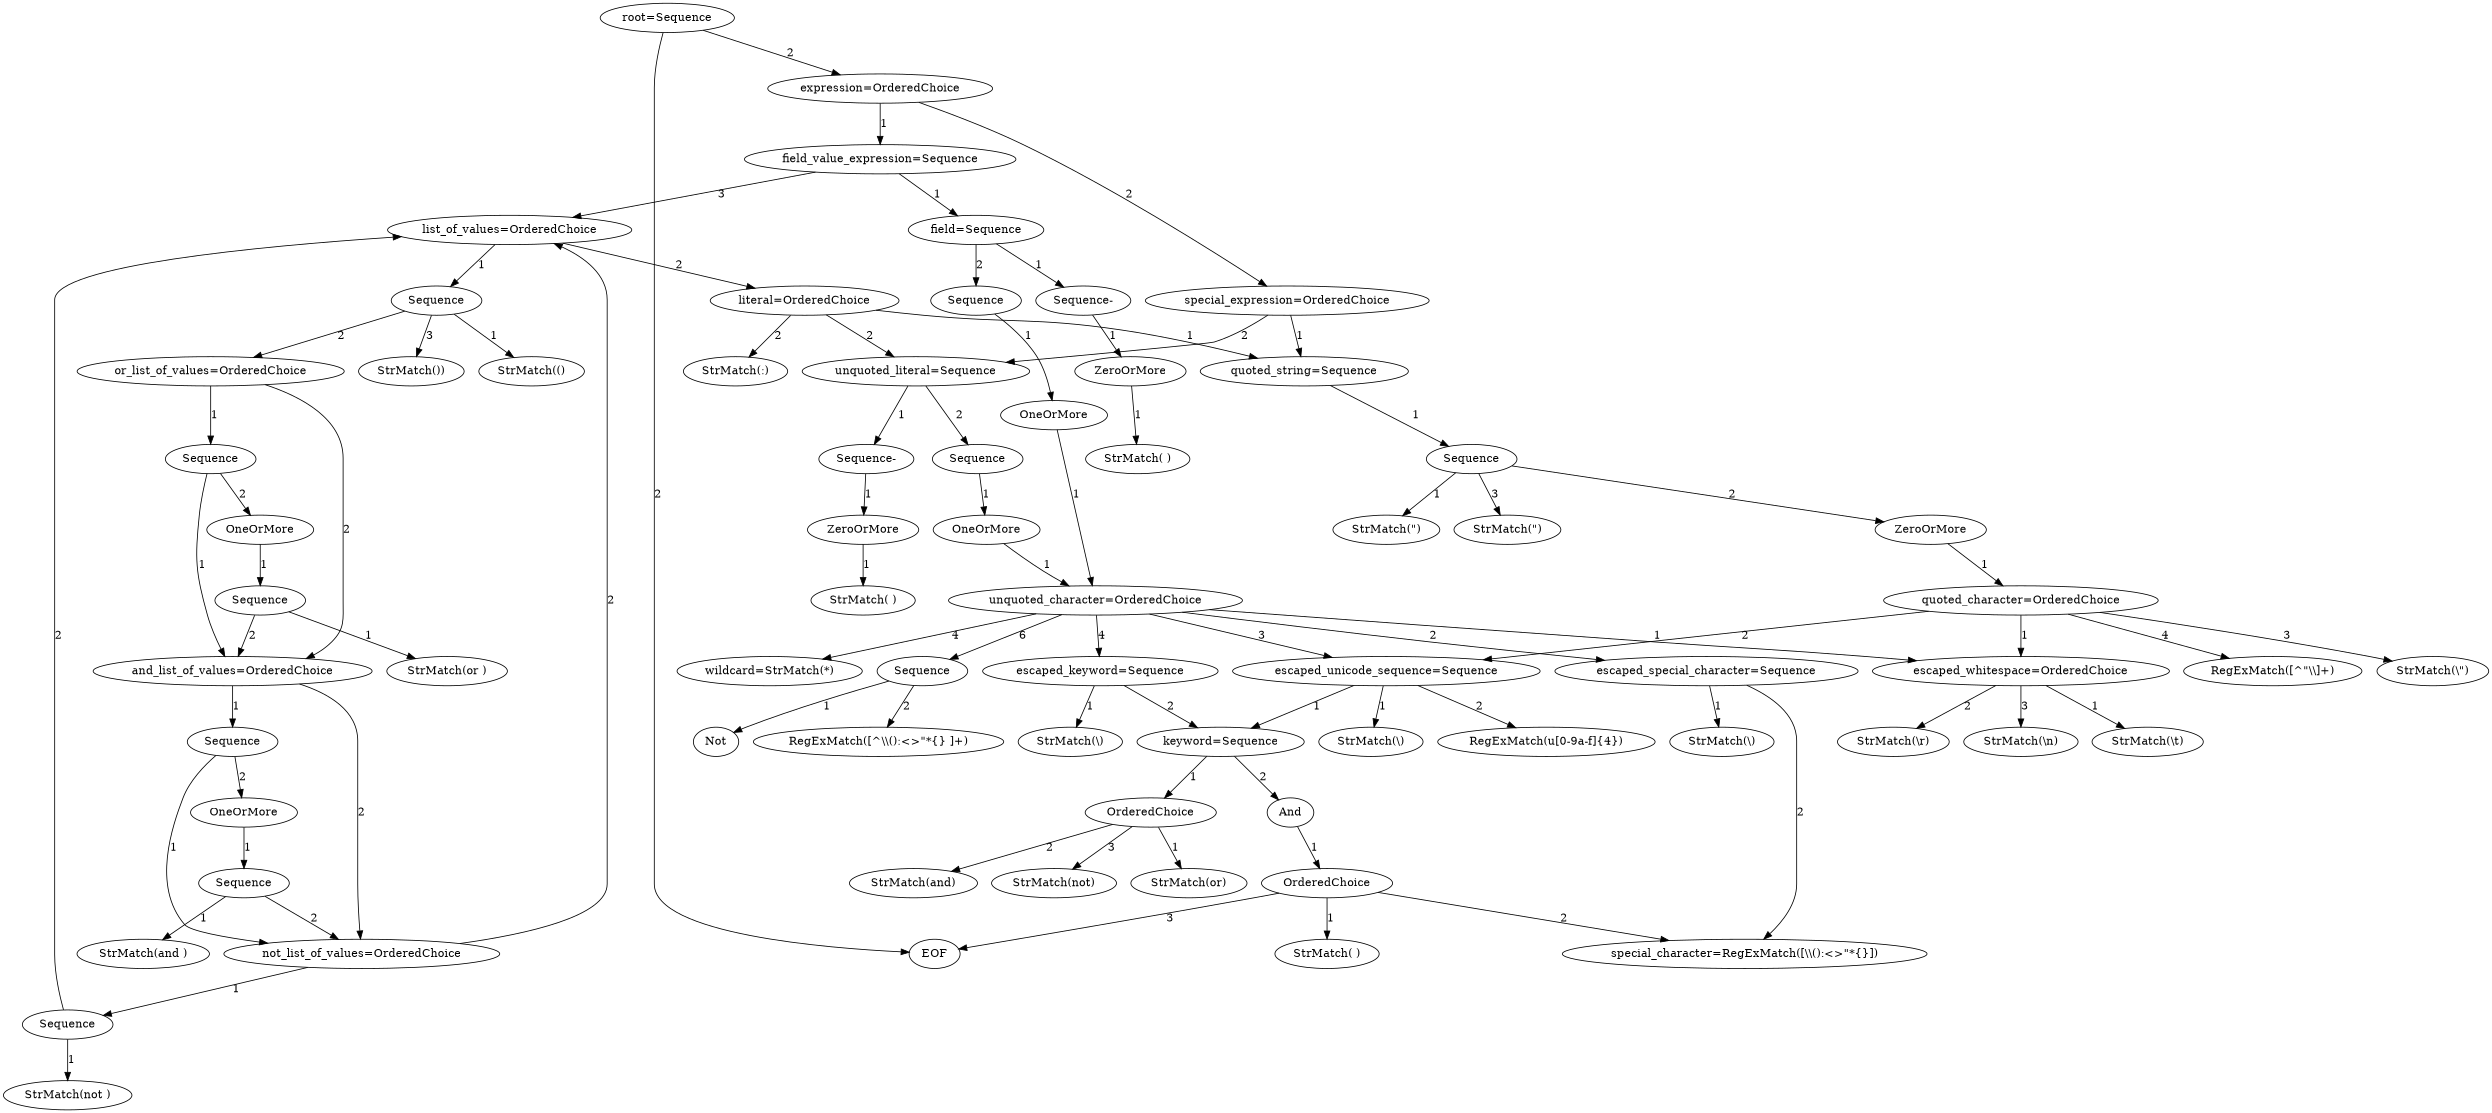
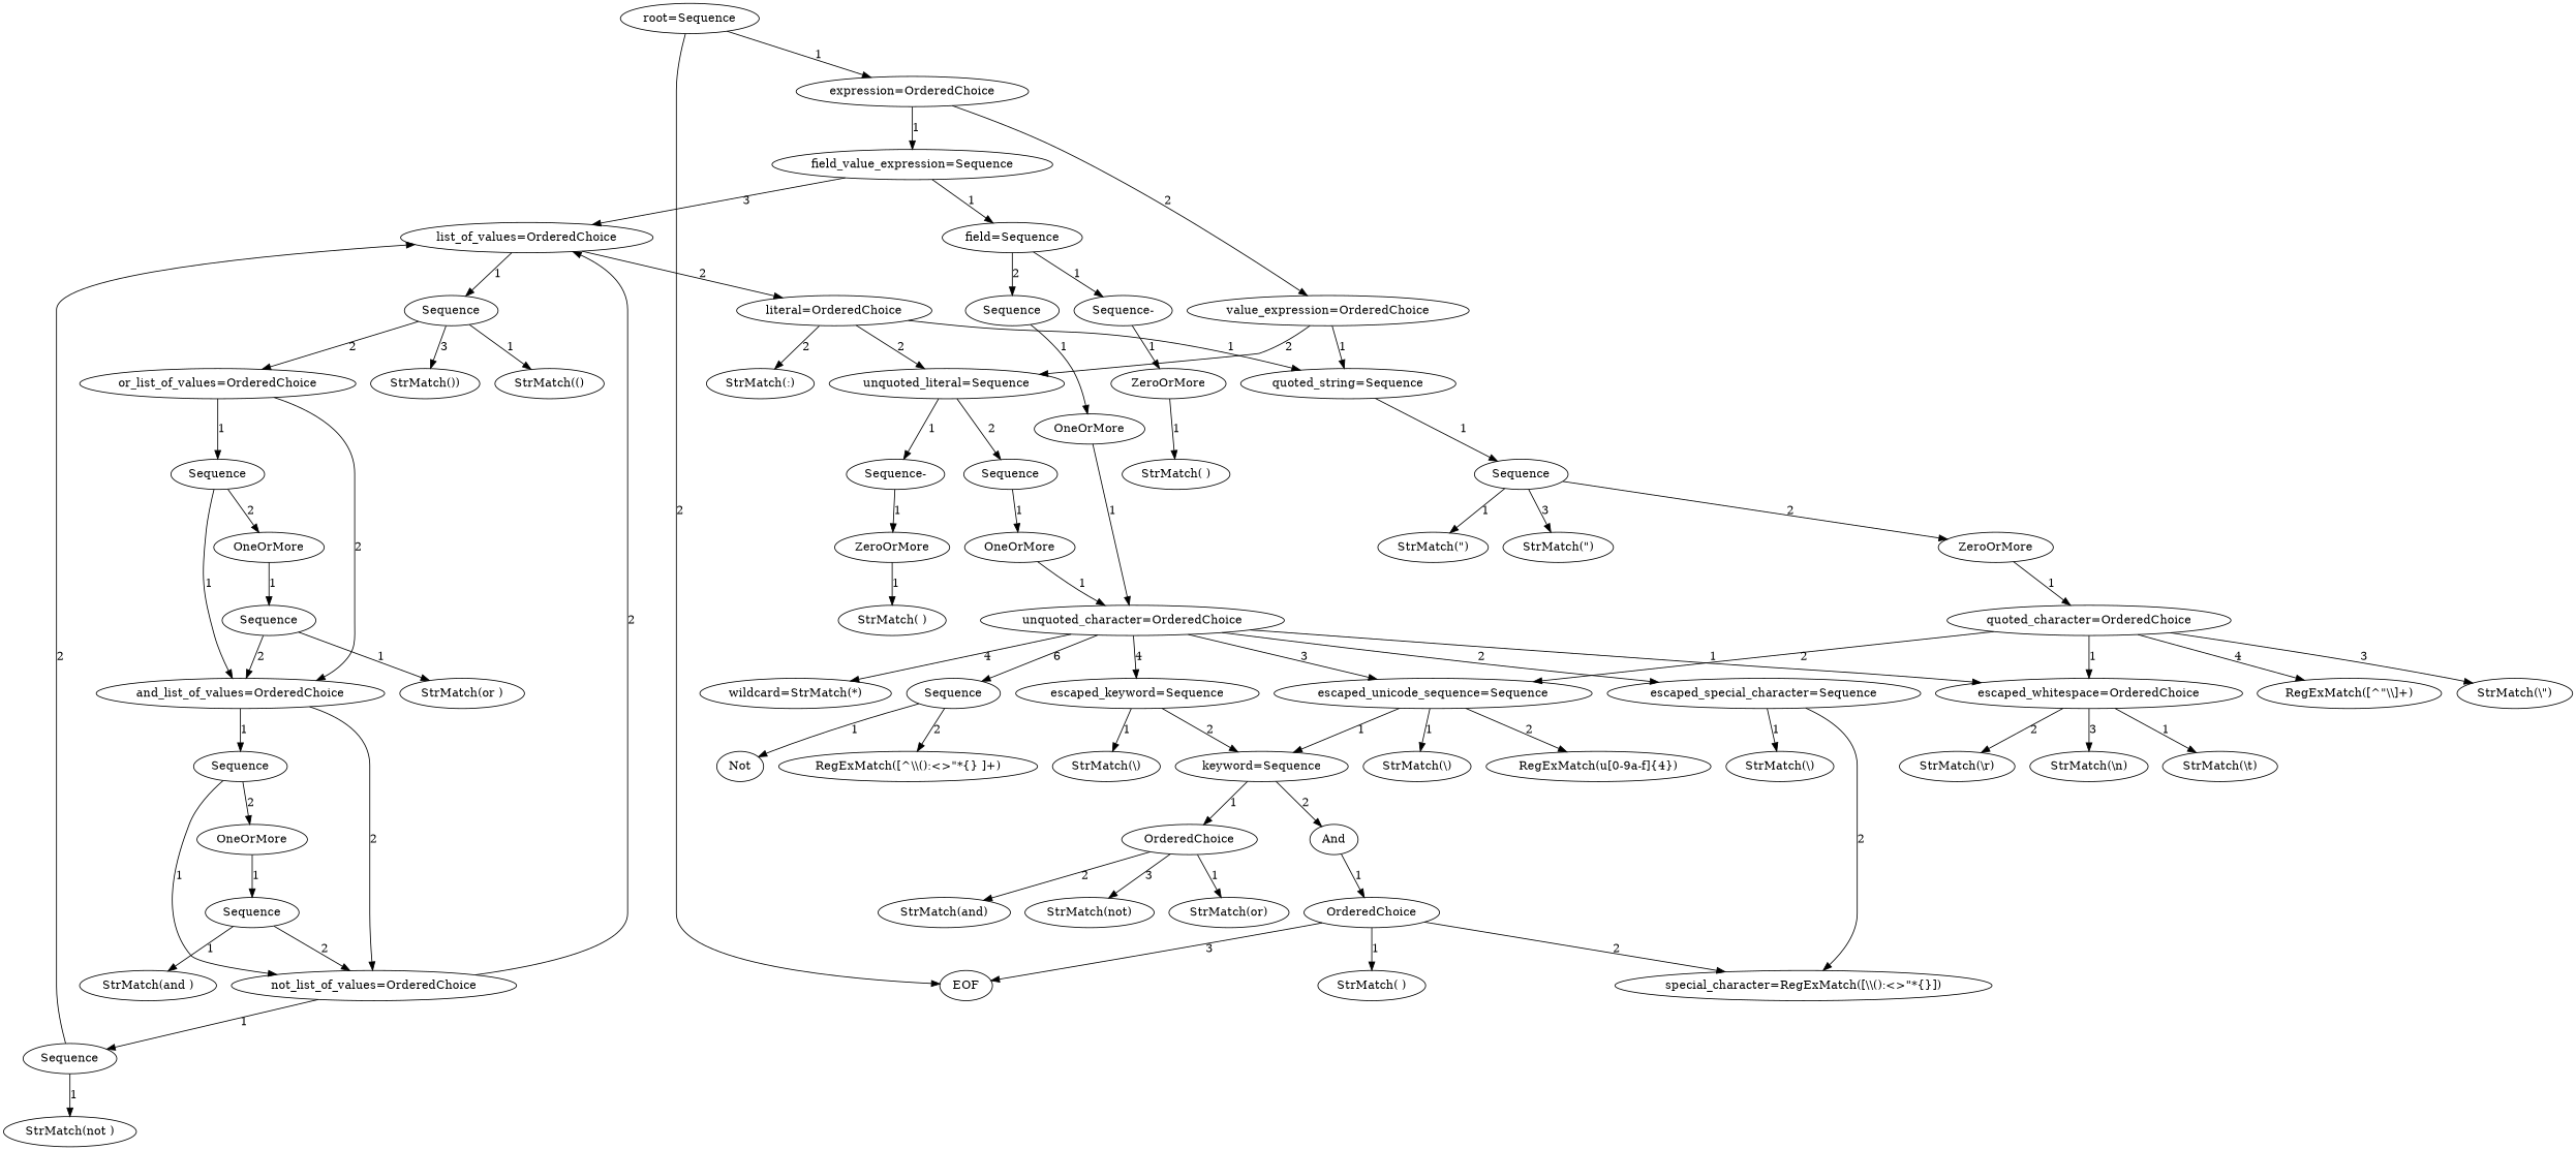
  digraph {
    n1 [label="root=Sequence"]
    n2 [label="expression=OrderedChoice"]
    n3 [label=EOF]
    n4 [label="field_value_expression=Sequence"]
-   n5 [label="special_expression=OrderedChoice"]
+   n5 [label="value_expression=OrderedChoice"]
    n6 [label="field=Sequence"]
    n7 [label="list_of_values=OrderedChoice"]
    n8 [label="quoted_string=Sequence"]
    n9 [label="unquoted_literal=Sequence"]
    n10 [label="Sequence-"]
    n11 [label=Sequence]
    n12 [label="StrMatch(:)"]
    n13 [label=Sequence]
    n14 [label="literal=OrderedChoice"]
    n15 [label=ZeroOrMore]
    n16 [label=OneOrMore]
    n17 [label="StrMatch( )"]
    n18 [label="unquoted_character=OrderedChoice"]
    n19 [label="escaped_whitespace=OrderedChoice"]
    n20 [label="escaped_special_character=Sequence"]
    n21 [label="escaped_unicode_sequence=Sequence"]
    n22 [label="escaped_keyword=Sequence"]
    n23 [label="wildcard=StrMatch(*)"]
    n24 [label=Sequence]
    n25 [label="StrMatch(\\t)"]
    n26 [label="StrMatch(\\r)"]
    n27 [label="StrMatch(\\n)"]
    n28 [label="StrMatch(\\)"]
    n29 [label="special_character=RegExMatch([\\\\():<>\"*{}])"]
    n30 [label="StrMatch(\\)"]
    n31 [label="RegExMatch(u[0-9a-f]{4})"]
    n32 [label="keyword=Sequence"]
    n33 [label="StrMatch(\\)"]
    n34 [label=Not]
    n35 [label="RegExMatch([^\\\\():<>\"*{} ]+)"]
    n36 [label=OrderedChoice]
    n37 [label=And]
    n38 [label="StrMatch(or)"]
    n39 [label="StrMatch(and)"]
    n40 [label="StrMatch(not)"]
    n41 [label=OrderedChoice]
    n42 [label="StrMatch( )"]
    n43 [label="StrMatch(()"]
    n44 [label="or_list_of_values=OrderedChoice"]
    n45 [label="StrMatch())"]
    n46 [label=Sequence]
    n47 [label="and_list_of_values=OrderedChoice"]
    n48 [label=OneOrMore]
    n49 [label=Sequence]
    n50 [label="not_list_of_values=OrderedChoice"]
    n51 [label=Sequence]
    n52 [label=OneOrMore]
    n53 [label=Sequence]
    n54 [label=Sequence]
    n55 [label="StrMatch(not )"]
    n56 [label="StrMatch(and )"]
    n57 [label="StrMatch(or )"]
    n58 [label=Sequence]
    n59 [label="Sequence-"]
    n60 [label=Sequence]
    n61 [label="StrMatch(\")"]
    n62 [label=ZeroOrMore]
    n63 [label="StrMatch(\")"]
    n64 [label="quoted_character=OrderedChoice"]
    n65 [label="StrMatch(\\\")"]
    n66 [label="RegExMatch([^\"\\\\]+)"]
    n67 [label=ZeroOrMore]
    n68 [label=OneOrMore]
    n69 [label="StrMatch( )"]
-   n1 -> n2 [label=2]
+   n1 -> n2 [label=1]
    n1 -> n3 [label=2]
    n2 -> n4 [label=1]
    n2 -> n5 [label=2]
    n4 -> n6 [label=1]
    n4 -> n7 [label=3]
    n5 -> n8 [label=1]
    n5 -> n9 [label=2]
    n6 -> n10 [label=1]
    n6 -> n11 [label=2]
    n7 -> n13 [label=1]
    n7 -> n14 [label=2]
    n8 -> n58 [label=1]
    n9 -> n59 [label=1]
    n9 -> n60 [label=2]
    n10 -> n15 [label=1]
    n11 -> n16 [label=1]
    n13 -> n43 [label=1]
    n13 -> n44 [label=2]
    n13 -> n45 [label=3]
    n14 -> n8 [label=1]
    n14 -> n9 [label=2]
    n14 -> n12 [label=2]
    n15 -> n17 [label=1]
    n16 -> n18 [label=1]
    n18 -> n19 [label=1]
    n18 -> n20 [label=2]
    n18 -> n21 [label=3]
    n18 -> n22 [label=4]
    n18 -> n23 [label=4]
    n18 -> n24 [label=6]
    n19 -> n25 [label=1]
    n19 -> n26 [label=2]
    n19 -> n27 [label=3]
    n20 -> n28 [label=1]
    n20 -> n29 [label=2]
    n21 -> n30 [label=1]
    n21 -> n31 [label=2]
    n21 -> n32 [label=1]
    n22 -> n32 [label=2]
    n22 -> n33 [label=1]
    n24 -> n34 [label=1]
    n24 -> n35 [label=2]
    n32 -> n36 [label=1]
    n32 -> n37 [label=2]
    n36 -> n38 [label=1]
    n36 -> n39 [label=2]
    n36 -> n40 [label=3]
    n37 -> n41 [label=1]
    n41 -> n3 [label=3]
    n41 -> n29 [label=2]
    n41 -> n42 [label=1]
    n44 -> n46 [label=1]
    n44 -> n47 [label=2]
    n46 -> n47 [label=1]
    n46 -> n48 [label=2]
    n47 -> n49 [label=1]
    n47 -> n50 [label=2]
    n48 -> n51 [label=1]
    n49 -> n50 [label=1]
    n49 -> n52 [label=2]
    n50 -> n7 [label=2]
    n50 -> n53 [label=1]
    n51 -> n47 [label=2]
    n51 -> n57 [label=1]
    n52 -> n54 [label=1]
    n53 -> n7 [label=2]
    n53 -> n55 [label=1]
    n54 -> n50 [label=2]
    n54 -> n56 [label=1]
    n58 -> n61 [label=1]
    n58 -> n62 [label=2]
    n58 -> n63 [label=3]
    n59 -> n67 [label=1]
    n60 -> n68 [label=1]
    n62 -> n64 [label=1]
    n64 -> n19 [label=1]
    n64 -> n21 [label=2]
    n64 -> n65 [label=3]
    n64 -> n66 [label=4]
    n67 -> n69 [label=1]
    n68 -> n18 [label=1]
  }
